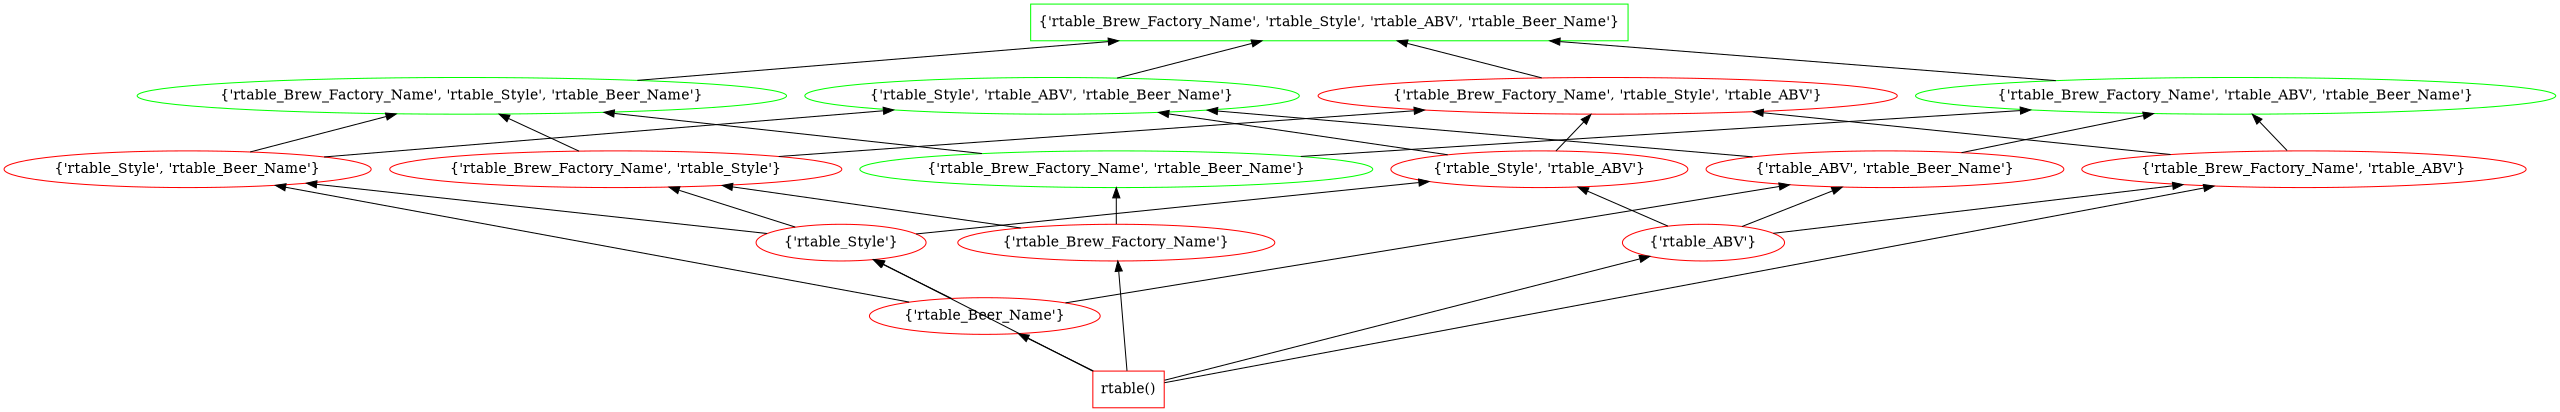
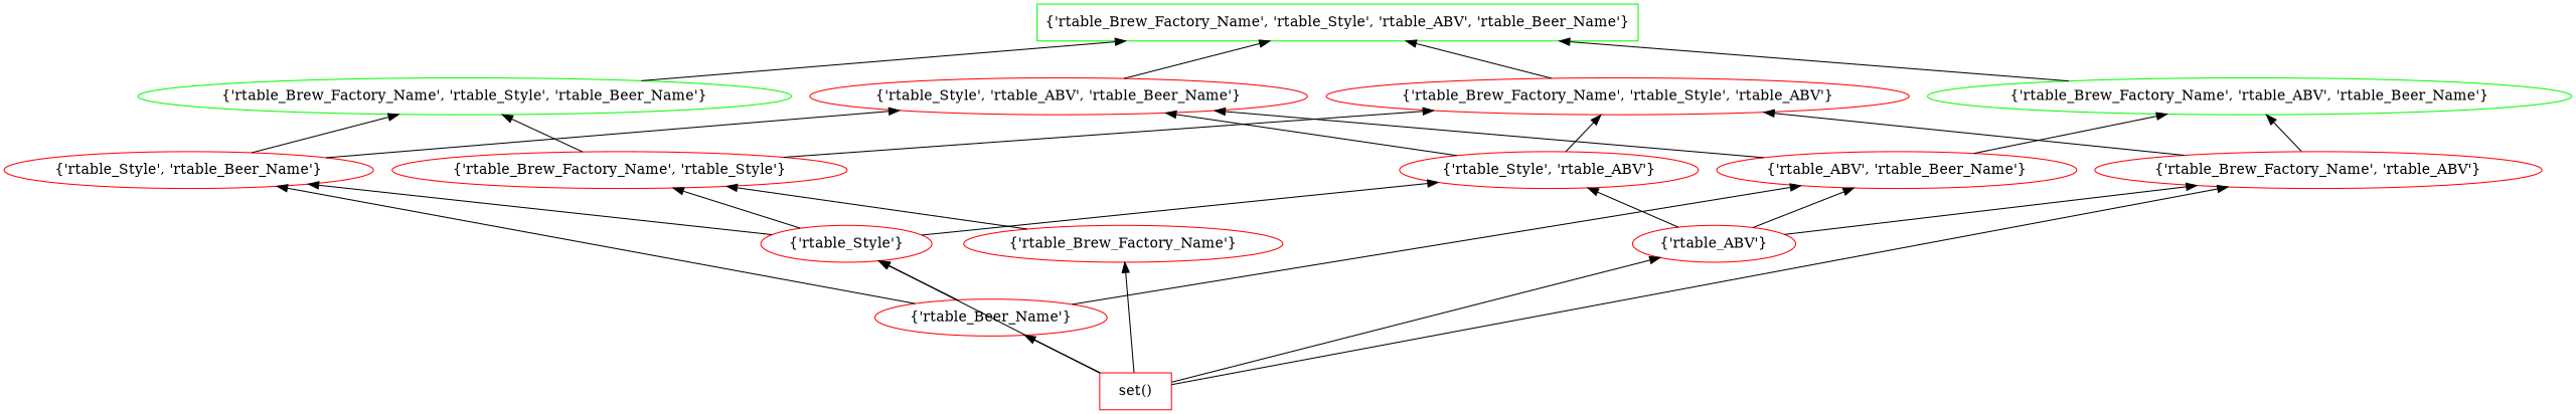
  digraph {
    rankdir=BT
    splines=line
    node [color=red]
    "{'rtable_Brew_Factory_Name', 'rtable_Style', 'rtable_ABV', 'rtable_Beer_Name'}" [color=green shape=box]
-   "set()" [shape=box label="rtable()"]
+   "set()" [shape=box]
    "{'rtable_Beer_Name'}"
    "{'rtable_Brew_Factory_Name'}"
    "{'rtable_Style'}"
    "{'rtable_ABV'}"
    "{'rtable_Brew_Factory_Name', 'rtable_ABV'}"
    "{'rtable_Style', 'rtable_Beer_Name'}"
    "{'rtable_ABV', 'rtable_Beer_Name'}"
-   "{'rtable_Brew_Factory_Name', 'rtable_Beer_Name'}" [color=green]
    "{'rtable_Brew_Factory_Name', 'rtable_Style'}"
    "{'rtable_Style', 'rtable_ABV'}"
    "{'rtable_Brew_Factory_Name', 'rtable_Style', 'rtable_Beer_Name'}" [color=green]
    "{'rtable_Brew_Factory_Name', 'rtable_ABV', 'rtable_Beer_Name'}" [color=green]
-   "{'rtable_Style', 'rtable_ABV', 'rtable_Beer_Name'}" [color=green]
+   "{'rtable_Style', 'rtable_ABV', 'rtable_Beer_Name'}"
    "{'rtable_Brew_Factory_Name', 'rtable_Style', 'rtable_ABV'}"
    "set()" -> "{'rtable_Beer_Name'}"
    "set()" -> "{'rtable_Brew_Factory_Name'}"
    "set()" -> "{'rtable_Style'}"
    "set()" -> "{'rtable_ABV'}"
    "set()" -> "{'rtable_Brew_Factory_Name', 'rtable_ABV'}"
    "{'rtable_Beer_Name'}" -> "{'rtable_Style'}"
    "{'rtable_Beer_Name'}" -> "{'rtable_Style', 'rtable_Beer_Name'}"
    "{'rtable_Beer_Name'}" -> "{'rtable_ABV', 'rtable_Beer_Name'}"
-   "{'rtable_Brew_Factory_Name'}" -> "{'rtable_Brew_Factory_Name', 'rtable_Beer_Name'}"
    "{'rtable_Brew_Factory_Name'}" -> "{'rtable_Brew_Factory_Name', 'rtable_Style'}"
    "{'rtable_Style'}" -> "{'rtable_Style', 'rtable_Beer_Name'}"
    "{'rtable_Style'}" -> "{'rtable_Brew_Factory_Name', 'rtable_Style'}"
    "{'rtable_Style'}" -> "{'rtable_Style', 'rtable_ABV'}"
    "{'rtable_ABV'}" -> "{'rtable_Brew_Factory_Name', 'rtable_ABV'}"
    "{'rtable_ABV'}" -> "{'rtable_ABV', 'rtable_Beer_Name'}"
    "{'rtable_ABV'}" -> "{'rtable_Style', 'rtable_ABV'}"
    "{'rtable_Brew_Factory_Name', 'rtable_ABV'}" -> "{'rtable_Brew_Factory_Name', 'rtable_ABV', 'rtable_Beer_Name'}"
    "{'rtable_Brew_Factory_Name', 'rtable_ABV'}" -> "{'rtable_Brew_Factory_Name', 'rtable_Style', 'rtable_ABV'}"
    "{'rtable_Style', 'rtable_Beer_Name'}" -> "{'rtable_Brew_Factory_Name', 'rtable_Style', 'rtable_Beer_Name'}"
    "{'rtable_Style', 'rtable_Beer_Name'}" -> "{'rtable_Style', 'rtable_ABV', 'rtable_Beer_Name'}"
    "{'rtable_ABV', 'rtable_Beer_Name'}" -> "{'rtable_Brew_Factory_Name', 'rtable_ABV', 'rtable_Beer_Name'}"
    "{'rtable_ABV', 'rtable_Beer_Name'}" -> "{'rtable_Style', 'rtable_ABV', 'rtable_Beer_Name'}"
-   "{'rtable_Brew_Factory_Name', 'rtable_Beer_Name'}" -> "{'rtable_Brew_Factory_Name', 'rtable_Style', 'rtable_Beer_Name'}"
-   "{'rtable_Brew_Factory_Name', 'rtable_Beer_Name'}" -> "{'rtable_Brew_Factory_Name', 'rtable_ABV', 'rtable_Beer_Name'}"
    "{'rtable_Brew_Factory_Name', 'rtable_Style'}" -> "{'rtable_Brew_Factory_Name', 'rtable_Style', 'rtable_Beer_Name'}"
    "{'rtable_Brew_Factory_Name', 'rtable_Style'}" -> "{'rtable_Brew_Factory_Name', 'rtable_Style', 'rtable_ABV'}"
    "{'rtable_Style', 'rtable_ABV'}" -> "{'rtable_Style', 'rtable_ABV', 'rtable_Beer_Name'}"
    "{'rtable_Style', 'rtable_ABV'}" -> "{'rtable_Brew_Factory_Name', 'rtable_Style', 'rtable_ABV'}"
    "{'rtable_Brew_Factory_Name', 'rtable_Style', 'rtable_Beer_Name'}" -> "{'rtable_Brew_Factory_Name', 'rtable_Style', 'rtable_ABV', 'rtable_Beer_Name'}"
    "{'rtable_Brew_Factory_Name', 'rtable_ABV', 'rtable_Beer_Name'}" -> "{'rtable_Brew_Factory_Name', 'rtable_Style', 'rtable_ABV', 'rtable_Beer_Name'}"
    "{'rtable_Style', 'rtable_ABV', 'rtable_Beer_Name'}" -> "{'rtable_Brew_Factory_Name', 'rtable_Style', 'rtable_ABV', 'rtable_Beer_Name'}"
    "{'rtable_Brew_Factory_Name', 'rtable_Style', 'rtable_ABV'}" -> "{'rtable_Brew_Factory_Name', 'rtable_Style', 'rtable_ABV', 'rtable_Beer_Name'}"
  }
